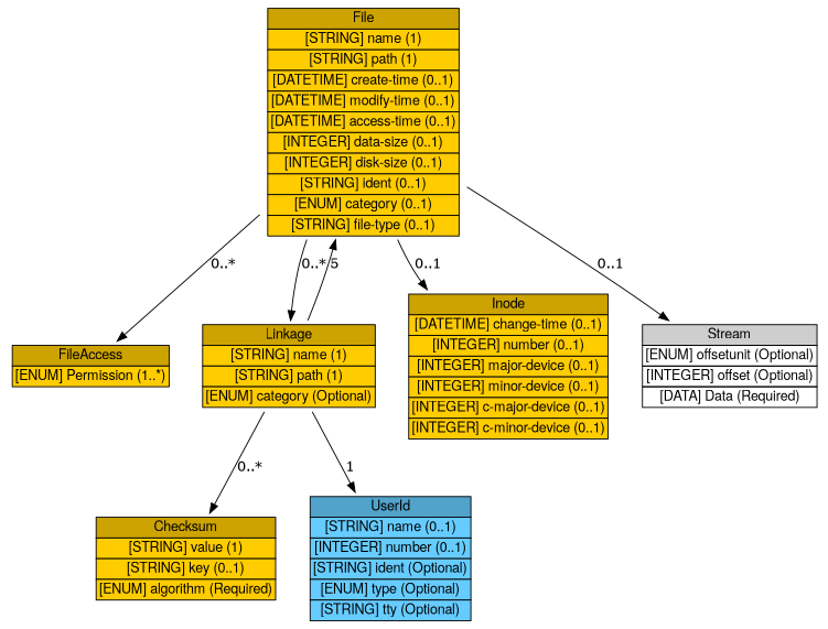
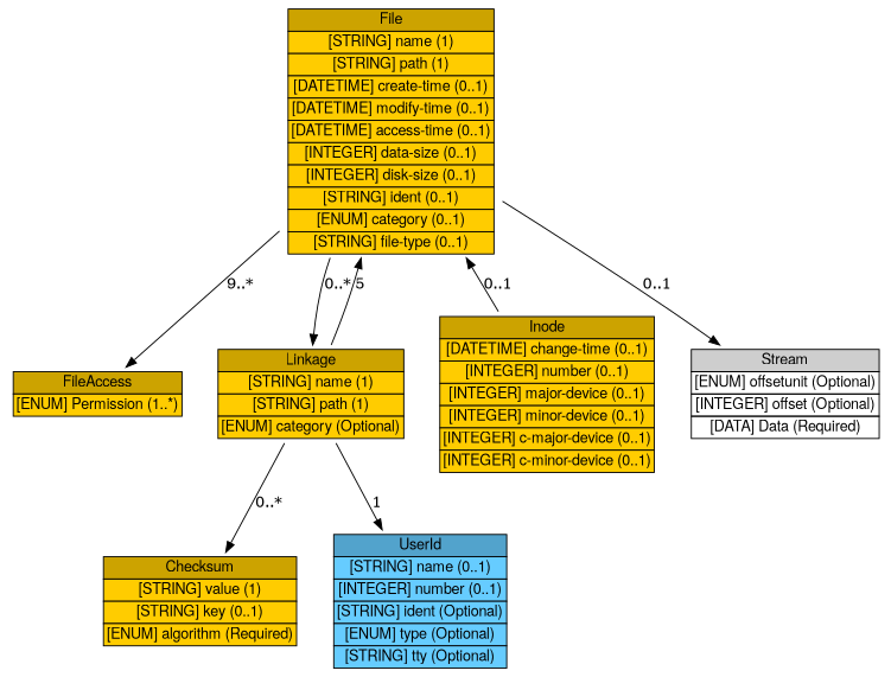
  digraph {
    rankdir=TB
    node [shape=plaintext]
    n1 [height=3.3194 label=<<table BORDER="0" CELLBORDER="1" CELLSPACING="0"> <tr> <td BGCOLOR="#cca300" HREF="/idmef_parser/IDMEFv2/File.html" TITLE="The File class provides specific information about a file or other file-like object that has been created, deleted, or modified on the target. The description can provide either the file settings prior to the event or the file settings at the time of the event, as specified using the &quot;category&quot; attribute. "><FONT FACE="Nimbus Sans L">File</FONT></td> </tr>" %<tr><td BGCOLOR="#FFCC00"  HREF="/idmef_parser/IDMEFv2/File.html" TITLE="The name of the file to which the alert applies, not including the path to the file."><FONT FACE="Nimbus Sans L">[STRING] name (1)</FONT></td></tr>%<tr><td BGCOLOR="#FFCC00"  HREF="/idmef_parser/IDMEFv2/File.html" TITLE="The full path to the file, including the name.  The path name should be represented in as &quot;universal&quot; a manner as possible, to facilitate processing of the alert."><FONT FACE="Nimbus Sans L">[STRING] path (1)</FONT></td></tr>%<tr><td BGCOLOR="#FFCC00"  HREF="/idmef_parser/IDMEFv2/File.html" TITLE="Time the file was created.  Note that this is *not* the Unix &quot;st_ctime&quot; file attribute (which is not file creation time).  The Unix &quot;st_ctime&quot; attribute is contained in the &quot;Inode&quot; class."><FONT FACE="Nimbus Sans L">[DATETIME] create-time (0..1)</FONT></td></tr>%<tr><td BGCOLOR="#FFCC00"  HREF="/idmef_parser/IDMEFv2/File.html" TITLE="Time the file was last modified."><FONT FACE="Nimbus Sans L">[DATETIME] modify-time (0..1)</FONT></td></tr>%<tr><td BGCOLOR="#FFCC00"  HREF="/idmef_parser/IDMEFv2/File.html" TITLE="Time the file was last accessed."><FONT FACE="Nimbus Sans L">[DATETIME] access-time (0..1)</FONT></td></tr>%<tr><td BGCOLOR="#FFCC00"  HREF="/idmef_parser/IDMEFv2/File.html" TITLE="The size of the data, in bytes.  Typically what is meant when referring to file size.  On Unix UFS file systems, this value corresponds to stat.st_size.  On Windows NTFS, this value corresponds to Valid Data Length (VDL)."><FONT FACE="Nimbus Sans L">[INTEGER] data-size (0..1)</FONT></td></tr>%<tr><td BGCOLOR="#FFCC00"  HREF="/idmef_parser/IDMEFv2/File.html" TITLE="The physical space on disk consumed by the file, in bytes.  On Unix UFS file systems, this value corresponds to 512 * stat.st_blocks.  On Windows NTFS, this value corresponds to End of File (EOF)."><FONT FACE="Nimbus Sans L">[INTEGER] disk-size (0..1)</FONT></td></tr>%<tr><td BGCOLOR="#FFCC00"  HREF="/idmef_parser/IDMEFv2/File.html" TITLE="A unique identifier for this file; see Section 3.2.9."><FONT FACE="Nimbus Sans L">[STRING] ident (0..1)</FONT></td></tr>%<tr><td BGCOLOR="#FFCC00"  HREF="/idmef_parser/IDMEFv2/File.html" TITLE="The type of file system the file resides on.  This attribute governs how path names and other attributes are interpreted."><FONT FACE="Nimbus Sans L">[ENUM] category (0..1)</FONT></td></tr>%<tr><td BGCOLOR="#FFCC00"  HREF="/idmef_parser/IDMEFv2/File.html" TITLE="The type of file, as a mime-type."><FONT FACE="Nimbus Sans L">[STRING] file-type (0..1)</FONT></td></tr>%</table>> width=2.9028]
    n2 [height=0.69444 label=<<table BORDER="0" CELLBORDER="1" CELLSPACING="0"> <tr> <td BGCOLOR="#cca300" HREF="/idmef_parser/IDMEFv2/FileAccess.html" TITLE="The FileAccess class represents the access permissions on a file. The representation is intended to be useful across operating systems. "><FONT FACE="Nimbus Sans L">FileAccess</FONT></td> </tr>" %<tr><td BGCOLOR="#FFCC00"  HREF="/idmef_parser/IDMEFv2/FileAccess.html" TITLE="Level of access allowed.  The permitted values are shown below.  There is no default value.  (See also Section 10.)"><FONT FACE="Nimbus Sans L">[ENUM] Permission (1..*)</FONT></td></tr>%</table>> width=2.4028]
    n3 [height=1.2778 label=<<table BORDER="0" CELLBORDER="1" CELLSPACING="0"> <tr> <td BGCOLOR="#cca300" HREF="/idmef_parser/IDMEFv2/Linkage.html" TITLE="The Linkage class represents file system connections between the file described in the &lt;File&gt; element and other objects in the file system. For example, if the &lt;File&gt; element is a symbolic link or shortcut, then the &lt;Linkage&gt; element should contain the name of the object the link points to. Further information can be provided about the object in the &lt;Linkage&gt; element with another &lt;File&gt; element, if appropriate. "><FONT FACE="Nimbus Sans L">Linkage</FONT></td> </tr>" %<tr><td BGCOLOR="#FFCC00"  HREF="/idmef_parser/IDMEFv2/Linkage.html" TITLE="The name of the file system object, not including the path."><FONT FACE="Nimbus Sans L">[STRING] name (1)</FONT></td></tr>%<tr><td BGCOLOR="#FFCC00"  HREF="/idmef_parser/IDMEFv2/Linkage.html" TITLE="The full path to the file system object, including the name.  The path name should be represented in as &quot;universal&quot; a manner as possible, to facilitate processing of the alert."><FONT FACE="Nimbus Sans L">[STRING] path (1)</FONT></td></tr>%<tr><td BGCOLOR="#FFCC00"  HREF="/idmef_parser/IDMEFv2/Linkage.html" TITLE="Section 10.)"><FONT FACE="Nimbus Sans L">[ENUM] category (Optional)</FONT></td></tr>%</table>> width=2.6389]
    n4 [height=2.1528 label=<<table BORDER="0" CELLBORDER="1" CELLSPACING="0"> <tr> <td BGCOLOR="#cca300" HREF="/idmef_parser/IDMEFv2/Inode.html" TITLE="The Inode class is used to represent the additional information contained in a Unix file system i-node. "><FONT FACE="Nimbus Sans L">Inode</FONT></td> </tr>" %<tr><td BGCOLOR="#FFCC00"  HREF="/idmef_parser/IDMEFv2/Inode.html" TITLE="The time of the last inode change, given by the st_ctime element of &quot;struct stat&quot;."><FONT FACE="Nimbus Sans L">[DATETIME] change-time (0..1)</FONT></td></tr>%<tr><td BGCOLOR="#FFCC00"  HREF="/idmef_parser/IDMEFv2/Inode.html" TITLE="The inode number."><FONT FACE="Nimbus Sans L">[INTEGER] number (0..1)</FONT></td></tr>%<tr><td BGCOLOR="#FFCC00"  HREF="/idmef_parser/IDMEFv2/Inode.html" TITLE="The major device number of the device the file resides on."><FONT FACE="Nimbus Sans L">[INTEGER] major-device (0..1)</FONT></td></tr>%<tr><td BGCOLOR="#FFCC00"  HREF="/idmef_parser/IDMEFv2/Inode.html" TITLE="The minor device number of the device the file resides on."><FONT FACE="Nimbus Sans L">[INTEGER] minor-device (0..1)</FONT></td></tr>%<tr><td BGCOLOR="#FFCC00"  HREF="/idmef_parser/IDMEFv2/Inode.html" TITLE="The major device of the file itself, if it is a character special device."><FONT FACE="Nimbus Sans L">[INTEGER] c-major-device (0..1)</FONT></td></tr>%<tr><td BGCOLOR="#FFCC00"  HREF="/idmef_parser/IDMEFv2/Inode.html" TITLE="The minor device of the file itself, if it is a character special device."><FONT FACE="Nimbus Sans L">[INTEGER] c-minor-device (0..1)</FONT></td></tr>%</table>> width=3.0278]
    n5 [height=1.2778 label=<<table BORDER="0" CELLBORDER="1" CELLSPACING="0"> <tr> <td BGCOLOR="#CECECE" HREF="/idmef_parser/IDMEFv2/Stream.html" TITLE="The Stram class contains specific information about the content of a file"><FONT FACE="Nimbus Sans L">Stream</FONT></td> </tr>" %<tr><td  HREF="/idmef_parser/IDMEFv2/Stream.html" TITLE=""><FONT FACE="Nimbus Sans L">[ENUM] offsetunit (Optional)</FONT></td></tr>%<tr><td  HREF="/idmef_parser/IDMEFv2/Stream.html" TITLE="Amount of units (determined by the offsetunit attribute) to seek into the File"><FONT FACE="Nimbus Sans L">[INTEGER] offset (Optional)</FONT></td></tr>%<tr><td  HREF="/idmef_parser/IDMEFv2/Stream.html" TITLE="Content of the file"><FONT FACE="Nimbus Sans L">[DATA] Data (Required)</FONT></td></tr>%</table>> width=2.6806]
    n6 [height=1.2778 label=<<table BORDER="0" CELLBORDER="1" CELLSPACING="0"> <tr> <td BGCOLOR="#cca300" HREF="/idmef_parser/IDMEFv2/Checksum.html" TITLE="The Checksum class represents checksum information associated with the file. This checksum information can be provided by file integrity checkers, among others. "><FONT FACE="Nimbus Sans L">Checksum</FONT></td> </tr>" %<tr><td BGCOLOR="#FFCC00"  HREF="/idmef_parser/IDMEFv2/Checksum.html" TITLE="The value of the checksum."><FONT FACE="Nimbus Sans L">[STRING] value (1)</FONT></td></tr>%<tr><td BGCOLOR="#FFCC00"  HREF="/idmef_parser/IDMEFv2/Checksum.html" TITLE="The key to the checksum, if appropriate."><FONT FACE="Nimbus Sans L">[STRING] key (0..1)</FONT></td></tr>%<tr><td BGCOLOR="#FFCC00"  HREF="/idmef_parser/IDMEFv2/Checksum.html" TITLE="default value.  (See also Section 10.)"><FONT FACE="Nimbus Sans L">[ENUM] algorithm (Required)</FONT></td></tr>%</table>> width=2.75]
    n7 [height=1.8611 label=<<table BORDER="0" CELLBORDER="1" CELLSPACING="0"> <tr> <td BGCOLOR="#52a3cc" HREF="/idmef_parser/IDMEFv2/UserId.html" TITLE="The UserId class provides specific information about a user. More than one UserId can be used within the User class to indicate attempts to transition from one user to another, or to provide complete information about a user&#39;s (or process&#39;) privileges. "><FONT FACE="Nimbus Sans L">UserId</FONT></td> </tr>" %<tr><td BGCOLOR="#66CCFF"  HREF="/idmef_parser/IDMEFv2/UserId.html" TITLE="A user or group name."><FONT FACE="Nimbus Sans L">[STRING] name (0..1)</FONT></td></tr>%<tr><td BGCOLOR="#66CCFF"  HREF="/idmef_parser/IDMEFv2/UserId.html" TITLE="A user or group number."><FONT FACE="Nimbus Sans L">[INTEGER] number (0..1)</FONT></td></tr>%<tr><td BGCOLOR="#66CCFF"  HREF="/idmef_parser/IDMEFv2/UserId.html" TITLE="A unique identifier for the user id, see Section 3.2.9."><FONT FACE="Nimbus Sans L">[STRING] ident (Optional)</FONT></td></tr>%<tr><td BGCOLOR="#66CCFF"  HREF="/idmef_parser/IDMEFv2/UserId.html" TITLE="The type of user information represented.  The permitted values for this attribute are shown below.  The default value is &quot;original-user&quot;.  (See also Section 10.)"><FONT FACE="Nimbus Sans L">[ENUM] type (Optional)</FONT></td></tr>%<tr><td BGCOLOR="#66CCFF"  HREF="/idmef_parser/IDMEFv2/UserId.html" TITLE="The tty the user is using."><FONT FACE="Nimbus Sans L">[STRING] tty (Optional)</FONT></td></tr>%</table>> width=2.4722]
-   n1 -> n2 [label="0..*"]
+   n1 -> n2 [label="9..*"]
    n1 -> n3 [label="0..*"]
-   n1 -> n4 [label="0..1"]
+   n4 -> n1 [label="0..1"]
    n1 -> n5 [label="0..1"]
    n3 -> n1 [label=5]
    n3 -> n6 [label="0..*"]
    n3 -> n7 [label=1]
  }
